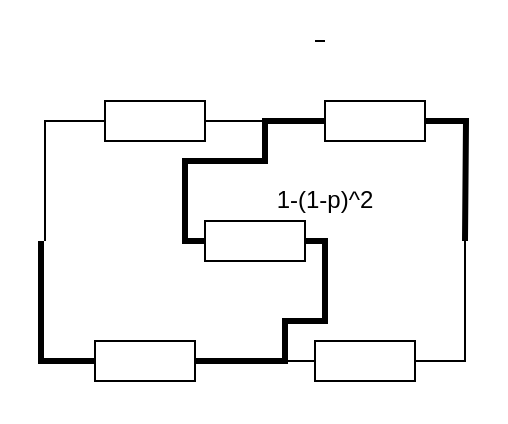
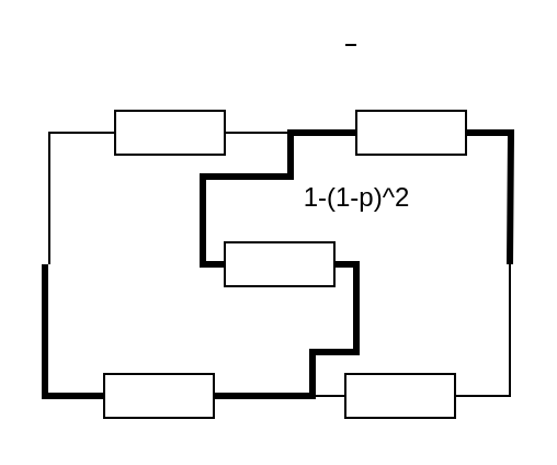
  <mxCell id="0" />
  <mxCell id="1" parent="0" />
  <mxCell id="2" style="edgeStyle=orthogonalEdgeStyle;rounded=0;orthogonalLoop=1;jettySize=auto;html=1;entryX=0;entryY=0.5;entryDx=0;entryDy=0;startArrow=none;startFill=0;endArrow=none;endFill=0;strokeWidth=1;" edge="1" parent="1" target="7"><mxGeometry relative="1" as="geometry"><mxPoint x="22" y="120" as="sourcePoint" /><Array as="points"><mxPoint x="22" y="120" /><mxPoint x="22" y="60" /></Array></mxGeometry></mxCell>
  <mxCell id="3" style="edgeStyle=orthogonalEdgeStyle;rounded=0;orthogonalLoop=1;jettySize=auto;html=1;entryX=0;entryY=0.5;entryDx=0;entryDy=0;startArrow=none;startFill=0;endArrow=none;endFill=0;strokeWidth=3;" edge="1" parent="1" target="14"><mxGeometry relative="1" as="geometry"><mxPoint x="20" y="120" as="sourcePoint" /><Array as="points"><mxPoint x="20" y="120" /><mxPoint x="20" y="180" /></Array></mxGeometry></mxCell>
  <mxCell id="4" style="edgeStyle=orthogonalEdgeStyle;rounded=0;orthogonalLoop=1;jettySize=auto;html=1;startArrow=none;startFill=0;endArrow=none;endFill=0;" edge="1" parent="1"><mxGeometry relative="1" as="geometry"><mxPoint x="157" y="20" as="sourcePoint" /><mxPoint x="162" y="20" as="targetPoint" /></mxGeometry></mxCell>
  <mxCell id="5" style="edgeStyle=orthogonalEdgeStyle;rounded=0;orthogonalLoop=1;jettySize=auto;html=1;entryX=0;entryY=0.5;entryDx=0;entryDy=0;startArrow=none;startFill=0;endArrow=none;endFill=0;" edge="1" parent="1" source="7" target="10"><mxGeometry relative="1" as="geometry" /></mxCell>
  <mxCell id="6" style="edgeStyle=orthogonalEdgeStyle;rounded=0;orthogonalLoop=1;jettySize=auto;html=1;entryX=0;entryY=0.5;entryDx=0;entryDy=0;startArrow=none;startFill=0;endArrow=none;endFill=0;strokeWidth=3;exitX=0;exitY=0.5;exitDx=0;exitDy=0;" edge="1" parent="1" source="10" target="12"><mxGeometry relative="1" as="geometry"><mxPoint x="102" y="60" as="sourcePoint" /><Array as="points"><mxPoint x="132" y="60" /><mxPoint x="132" y="80" /><mxPoint x="92" y="80" /><mxPoint x="92" y="120" /></Array></mxGeometry></mxCell>
  <mxCell id="7" value="" style="rounded=0;whiteSpace=wrap;html=1;" vertex="1" parent="1"><mxGeometry x="52" y="50" width="50" height="20" as="geometry" /></mxCell>
  <mxCell id="8" style="edgeStyle=orthogonalEdgeStyle;rounded=0;orthogonalLoop=1;jettySize=auto;html=1;startArrow=none;startFill=0;endArrow=none;endFill=0;strokeWidth=3;" edge="1" parent="1" source="10"><mxGeometry relative="1" as="geometry"><mxPoint x="232" y="120" as="targetPoint" /></mxGeometry></mxCell>
  <mxCell id="9" value="" style="edgeStyle=orthogonalEdgeStyle;rounded=0;orthogonalLoop=1;jettySize=auto;html=1;startArrow=none;startFill=0;endArrow=none;endFill=0;strokeWidth=1;" edge="1" parent="1" source="10" target="7"><mxGeometry relative="1" as="geometry" /></mxCell>
  <mxCell id="10" value="" style="rounded=0;whiteSpace=wrap;html=1;" vertex="1" parent="1"><mxGeometry x="162" y="50" width="50" height="20" as="geometry" /></mxCell>
  <mxCell id="11" style="edgeStyle=orthogonalEdgeStyle;rounded=0;orthogonalLoop=1;jettySize=auto;html=1;startArrow=none;startFill=0;endArrow=none;endFill=0;strokeWidth=3;entryX=1;entryY=0.5;entryDx=0;entryDy=0;" edge="1" parent="1" source="12" target="14"><mxGeometry relative="1" as="geometry"><mxPoint x="142" y="180" as="targetPoint" /><Array as="points"><mxPoint x="162" y="120" /><mxPoint x="162" y="160" /><mxPoint x="142" y="160" /><mxPoint x="142" y="180" /></Array></mxGeometry></mxCell>
  <mxCell id="12" value="" style="rounded=0;whiteSpace=wrap;html=1;" vertex="1" parent="1"><mxGeometry x="102" y="110" width="50" height="20" as="geometry" /></mxCell>
  <mxCell id="13" style="edgeStyle=orthogonalEdgeStyle;rounded=0;orthogonalLoop=1;jettySize=auto;html=1;entryX=0;entryY=0.5;entryDx=0;entryDy=0;startArrow=none;startFill=0;endArrow=none;endFill=0;strokeWidth=1;" edge="1" parent="1" source="14" target="16"><mxGeometry relative="1" as="geometry" /></mxCell>
  <mxCell id="14" value="" style="rounded=0;whiteSpace=wrap;html=1;" vertex="1" parent="1"><mxGeometry x="47" y="170" width="50" height="20" as="geometry" /></mxCell>
  <mxCell id="15" style="edgeStyle=orthogonalEdgeStyle;rounded=0;orthogonalLoop=1;jettySize=auto;html=1;startArrow=none;startFill=0;endArrow=none;endFill=0;strokeWidth=1;" edge="1" parent="1" source="16"><mxGeometry relative="1" as="geometry"><mxPoint x="232" y="120" as="targetPoint" /><Array as="points"><mxPoint x="232" y="180" /><mxPoint x="232" y="120" /></Array></mxGeometry></mxCell>
  <mxCell id="16" value="" style="rounded=0;whiteSpace=wrap;html=1;" vertex="1" parent="1"><mxGeometry x="157" y="170" width="50" height="20" as="geometry" /></mxCell>
- <mxCell id="17" value="1-(1-p)^2" style="text;html=1;align=center;verticalAlign=middle;resizable=0;points=[];autosize=1;" vertex="1" parent="1"><mxGeometry x="132" y="90" width="60" height="20" as="geometry" /></mxCell>
+ <mxCell id="17" value="1-(1-p)^2" style="text;html=1;align=center;verticalAlign=middle;resizable=0;points=[];autosize=1;" vertex="1" parent="1"><mxGeometry x="132" y="80" width="60" height="20" as="geometry" /></mxCell>
